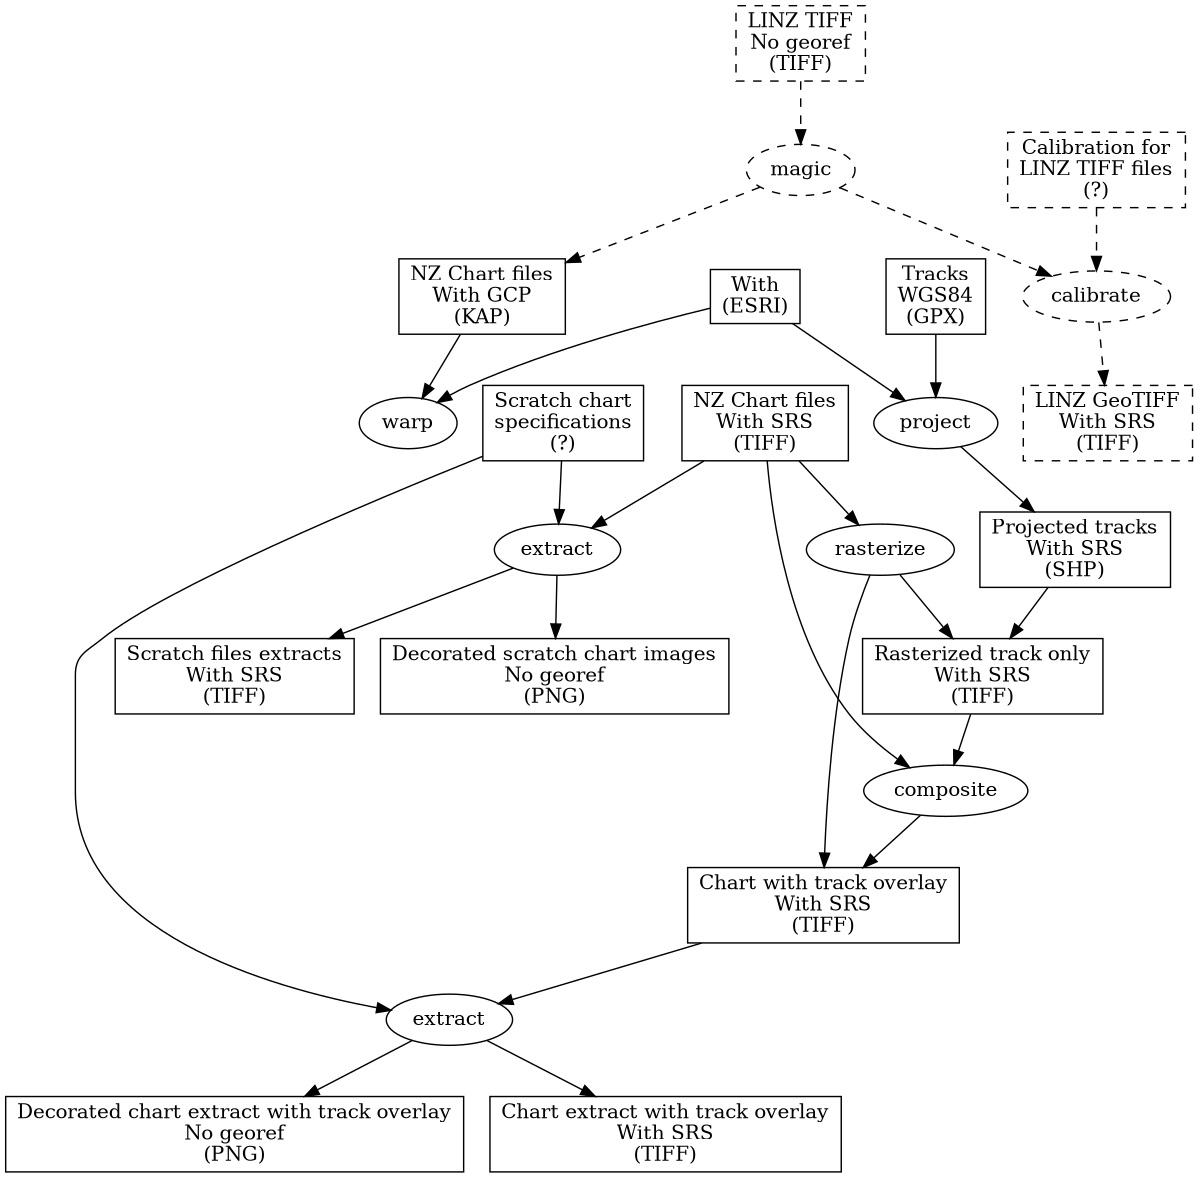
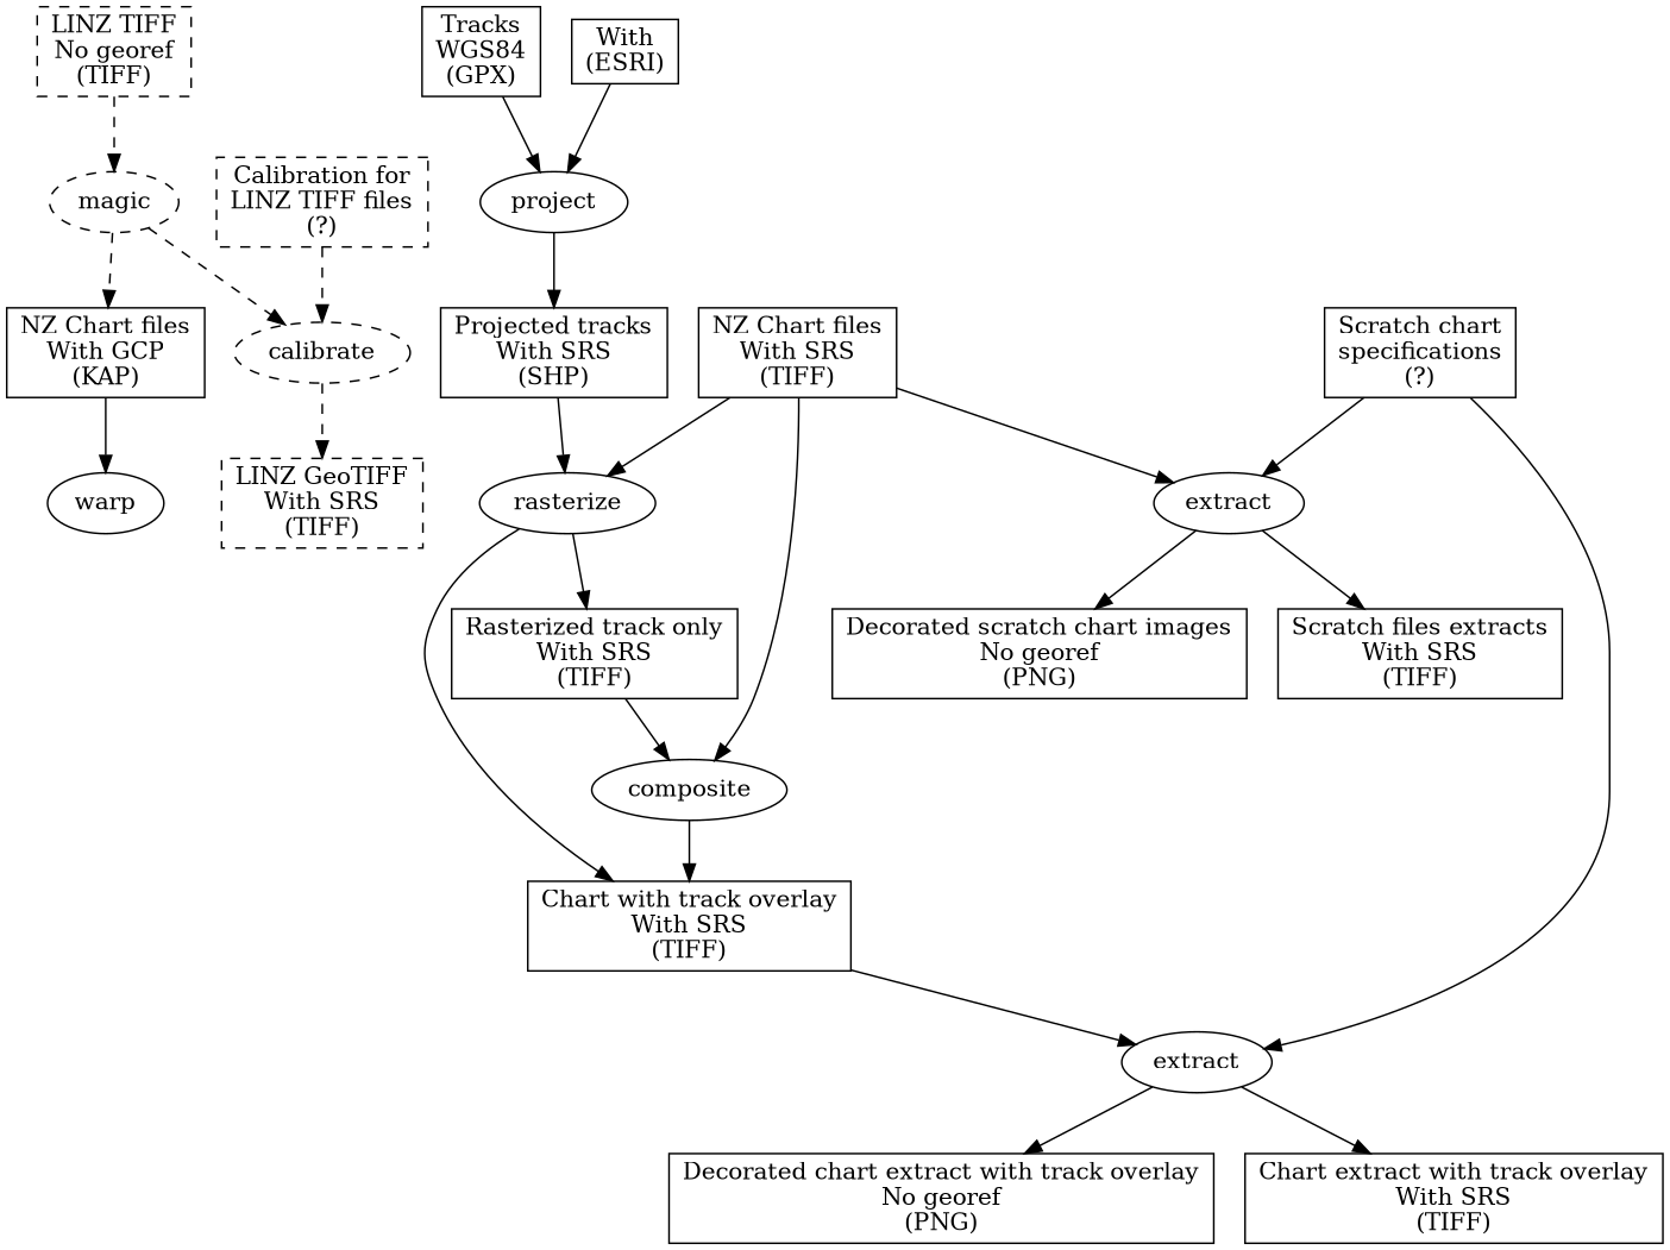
  digraph {
    rankdir=TB
    node [shape=box]
    n1 [label="LINZ TIFF\nNo georef\n(TIFF)" style=dashed]
    n2 [label="LINZ GeoTIFF\nWith SRS\n(TIFF)" style=dashed]
    n3 [label="Calibration for\nLINZ TIFF files\n(?)" style=dashed]
    n4 [label="NZ Chart files\nWith GCP\n(KAP)"]
    n5 [label="NZ Chart files\nWith SRS\n(TIFF)"]
    n6 [label="Scratch chart\nspecifications\n(?)"]
    n7 [label="Tracks\nWGS84\n(GPX)"]
    n8 [label="Projected tracks\nWith SRS\n(SHP)"]
    n9 [label="With\n(ESRI)"]
    n10 [label="Decorated scratch chart images\nNo georef\n(PNG)"]
    n11 [label="Scratch files extracts\nWith SRS\n(TIFF)"]
    n12 [label="Rasterized track only\nWith SRS\n(TIFF)"]
    n13 [label="Chart with track overlay\nWith SRS\n(TIFF)"]
    n14 [label="Decorated chart extract with track overlay\nNo georef\n(PNG)"]
    n15 [label="Chart extract with track overlay\nWith SRS\n(TIFF)"]
    magic [style=dashed shape=""]
    calibrate [style=dashed shape=""]
    warp [shape=""]
    extract [shape=""]
    rasterize [shape=""]
    composite [shape=""]
    n22 [label=extract shape=""]
    project [shape=""]
    subgraph sub_1 {
      n1
      n2
      n3
      n4
      n5
      n6
      n7
      n8
      n9
      n10
      n11
      n12
      n13
      n14
      n15
    }
    n1 -> magic [style=dashed]
    n3 -> calibrate [style=dashed]
    n4 -> warp
    n5 -> extract
    n5 -> rasterize
    n5 -> composite
    n6 -> extract
    n6 -> n22
    n7 -> project
-   n8 -> n12
-   n9 -> warp
+   n8 -> rasterize
    n9 -> project
    n12 -> composite
    n13 -> n22
    magic -> n4 [style=dashed]
    magic -> calibrate [style=dashed]
    calibrate -> n2 [style=dashed]
    extract -> n10
    extract -> n11
    rasterize -> n12
    rasterize -> n13
    composite -> n13
    n22 -> n14
    n22 -> n15
    project -> n8
  }
